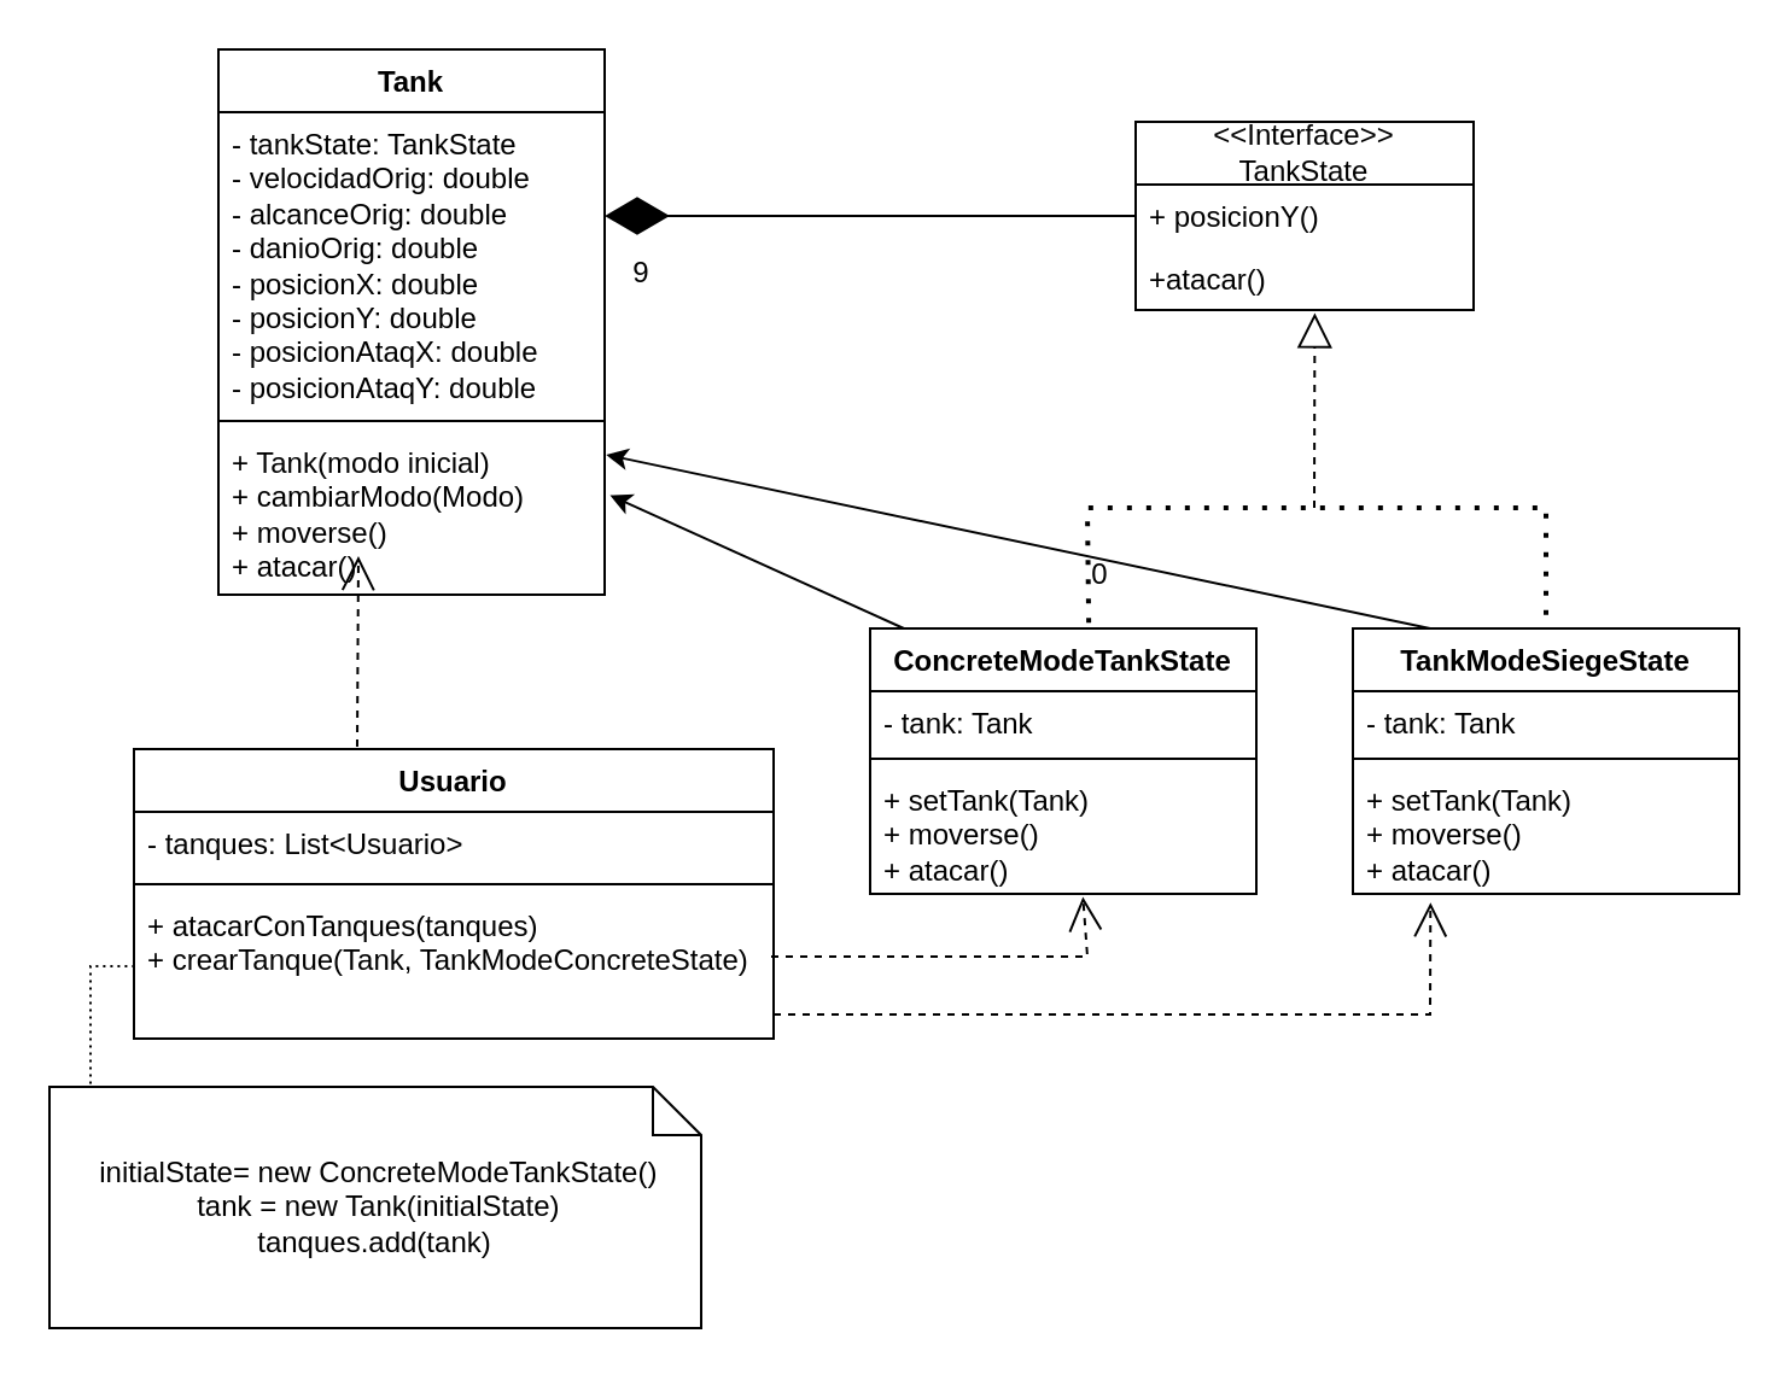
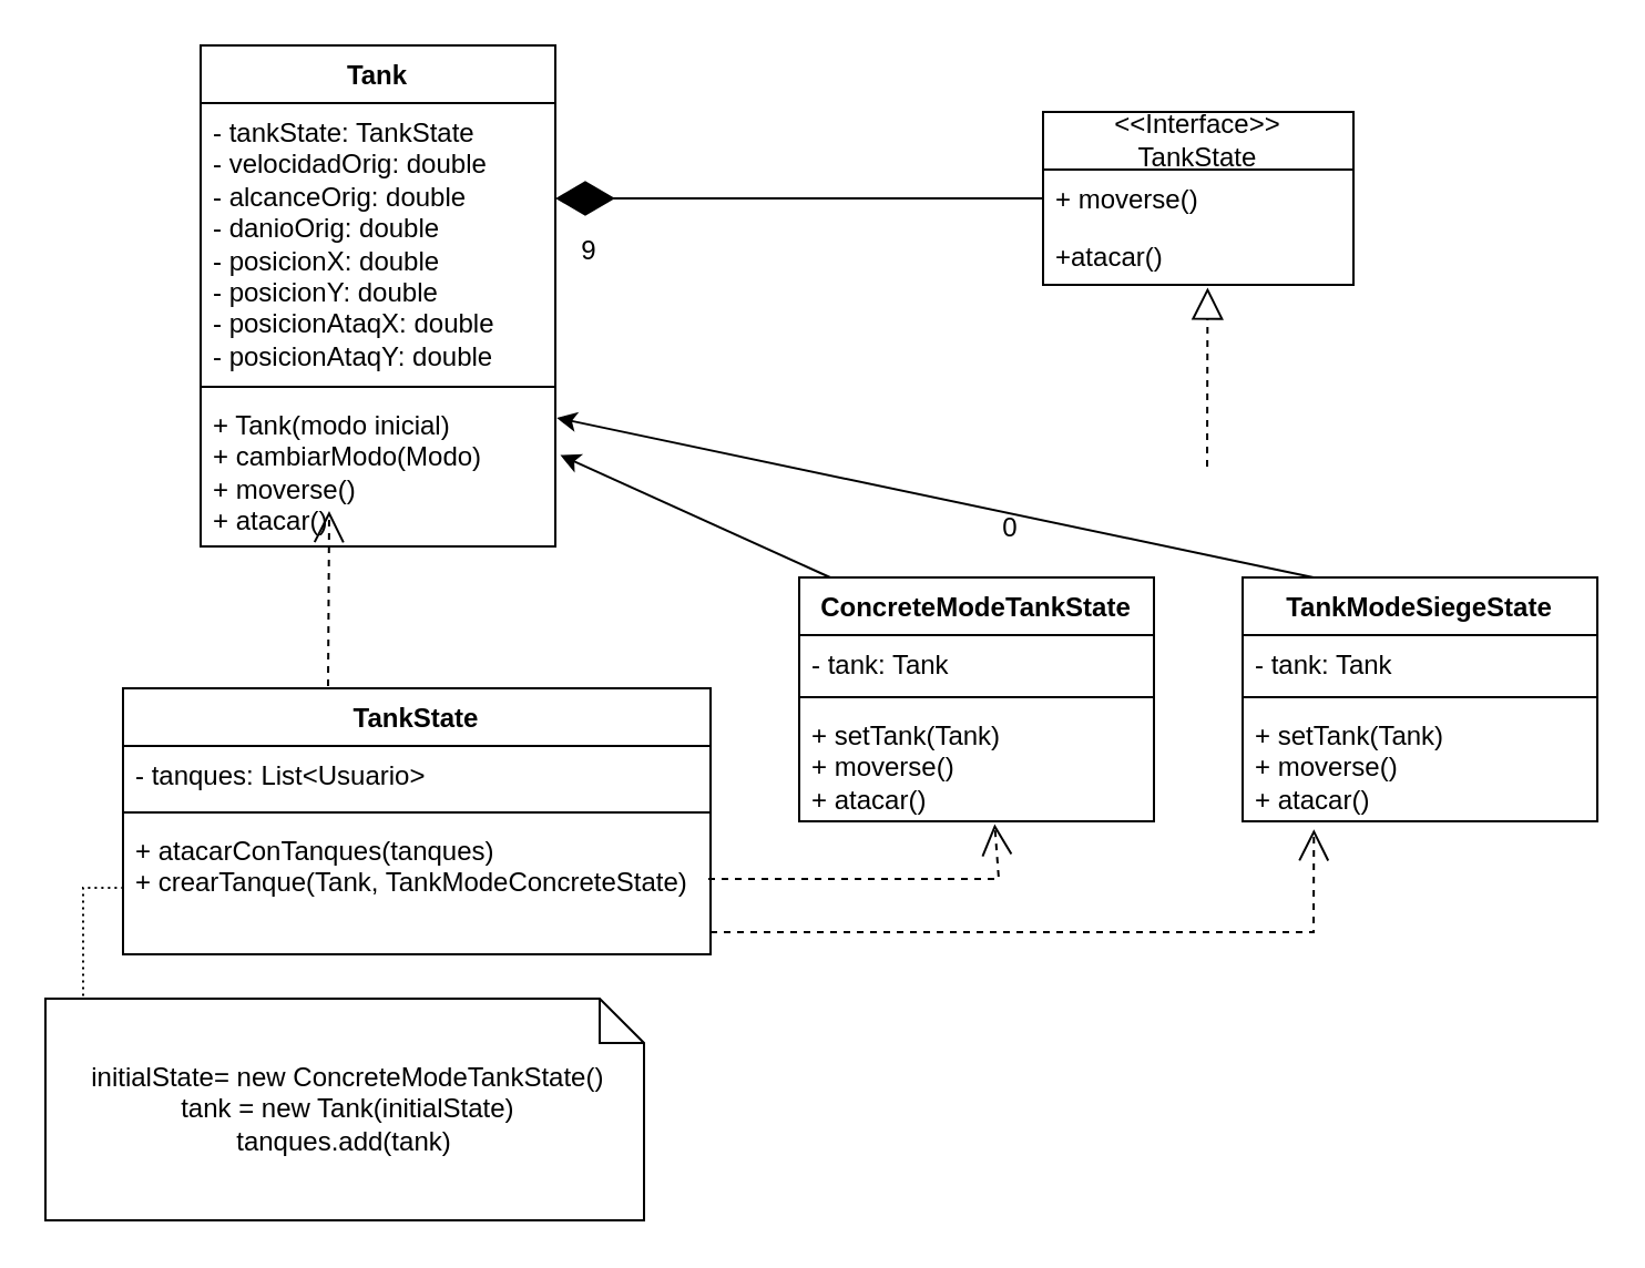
  <mxCell id="0" />
  <mxCell id="1" parent="0" />
  <mxCell id="2" value="Tank" style="swimlane;fontStyle=1;align=center;verticalAlign=top;childLayout=stackLayout;horizontal=1;startSize=26;horizontalStack=0;resizeParent=1;resizeParentMax=0;resizeLast=0;collapsible=1;marginBottom=0;whiteSpace=wrap;html=1;" parent="1" vertex="1"><mxGeometry x="90" y="20" width="160" height="226" as="geometry" /></mxCell>
  <mxCell id="3" value="- tankState: TankState&lt;br&gt;- velocidadOrig: double&lt;br&gt;- alcanceOrig: double&lt;br&gt;- danioOrig: double&lt;br&gt;- posicionX: double&lt;br&gt;- posicionY: double&lt;br&gt;- posicionAtaqX: double&lt;br&gt;- posicionAtaqY: double" style="text;strokeColor=none;fillColor=none;align=left;verticalAlign=top;spacingLeft=4;spacingRight=4;overflow=hidden;rotatable=0;points=[[0,0.5],[1,0.5]];portConstraint=eastwest;whiteSpace=wrap;html=1;" parent="2" vertex="1"><mxGeometry y="26" width="160" height="124" as="geometry" /></mxCell>
  <mxCell id="4" value="" style="line;strokeWidth=1;fillColor=none;align=left;verticalAlign=middle;spacingTop=-1;spacingLeft=3;spacingRight=3;rotatable=0;labelPosition=right;points=[];portConstraint=eastwest;strokeColor=inherit;" parent="2" vertex="1"><mxGeometry y="150" width="160" height="8" as="geometry" /></mxCell>
  <mxCell id="5" value="+ Tank(modo inicial)&lt;br&gt;+ cambiarModo(Modo)&lt;br&gt;+ moverse()&lt;br&gt;+ atacar()" style="text;strokeColor=none;fillColor=none;align=left;verticalAlign=top;spacingLeft=4;spacingRight=4;overflow=hidden;rotatable=0;points=[[0,0.5],[1,0.5]];portConstraint=eastwest;whiteSpace=wrap;html=1;" parent="2" vertex="1"><mxGeometry y="158" width="160" height="68" as="geometry" /></mxCell>
  <mxCell id="6" value="&amp;lt;&amp;lt;Interface&amp;gt;&amp;gt;&lt;br&gt;TankState" style="swimlane;fontStyle=0;childLayout=stackLayout;horizontal=1;startSize=26;fillColor=none;horizontalStack=0;resizeParent=1;resizeParentMax=0;resizeLast=0;collapsible=1;marginBottom=0;whiteSpace=wrap;html=1;" parent="1" vertex="1"><mxGeometry x="470" y="50" width="140" height="78" as="geometry" /></mxCell>
- <mxCell id="7" value="+ posicionY()" style="text;strokeColor=none;fillColor=none;align=left;verticalAlign=top;spacingLeft=4;spacingRight=4;overflow=hidden;rotatable=0;points=[[0,0.5],[1,0.5]];portConstraint=eastwest;whiteSpace=wrap;html=1;" parent="6" vertex="1"><mxGeometry y="26" width="140" height="26" as="geometry" /></mxCell>
+ <mxCell id="7" value="+ moverse()" style="text;strokeColor=none;fillColor=none;align=left;verticalAlign=top;spacingLeft=4;spacingRight=4;overflow=hidden;rotatable=0;points=[[0,0.5],[1,0.5]];portConstraint=eastwest;whiteSpace=wrap;html=1;" parent="6" vertex="1"><mxGeometry y="26" width="140" height="26" as="geometry" /></mxCell>
  <mxCell id="8" value="+atacar()" style="text;strokeColor=none;fillColor=none;align=left;verticalAlign=top;spacingLeft=4;spacingRight=4;overflow=hidden;rotatable=0;points=[[0,0.5],[1,0.5]];portConstraint=eastwest;whiteSpace=wrap;html=1;" parent="6" vertex="1"><mxGeometry y="52" width="140" height="26" as="geometry" /></mxCell>
  <mxCell id="9" value="ConcreteModeTankState" style="swimlane;fontStyle=1;align=center;verticalAlign=top;childLayout=stackLayout;horizontal=1;startSize=26;horizontalStack=0;resizeParent=1;resizeParentMax=0;resizeLast=0;collapsible=1;marginBottom=0;whiteSpace=wrap;html=1;" parent="1" vertex="1"><mxGeometry x="360" y="260" width="160" height="110" as="geometry" /></mxCell>
  <mxCell id="10" value="- tank: Tank" style="text;strokeColor=none;fillColor=none;align=left;verticalAlign=top;spacingLeft=4;spacingRight=4;overflow=hidden;rotatable=0;points=[[0,0.5],[1,0.5]];portConstraint=eastwest;whiteSpace=wrap;html=1;" parent="9" vertex="1"><mxGeometry y="26" width="160" height="24" as="geometry" /></mxCell>
  <mxCell id="11" value="" style="line;strokeWidth=1;fillColor=none;align=left;verticalAlign=middle;spacingTop=-1;spacingLeft=3;spacingRight=3;rotatable=0;labelPosition=right;points=[];portConstraint=eastwest;strokeColor=inherit;" parent="9" vertex="1"><mxGeometry y="50" width="160" height="8" as="geometry" /></mxCell>
  <mxCell id="12" value="+ setTank(Tank)&lt;br&gt;+ moverse()&lt;br&gt;+ atacar()" style="text;strokeColor=none;fillColor=none;align=left;verticalAlign=top;spacingLeft=4;spacingRight=4;overflow=hidden;rotatable=0;points=[[0,0.5],[1,0.5]];portConstraint=eastwest;whiteSpace=wrap;html=1;" parent="9" vertex="1"><mxGeometry y="58" width="160" height="52" as="geometry" /></mxCell>
  <mxCell id="13" value="TankModeSiegeState" style="swimlane;fontStyle=1;align=center;verticalAlign=top;childLayout=stackLayout;horizontal=1;startSize=26;horizontalStack=0;resizeParent=1;resizeParentMax=0;resizeLast=0;collapsible=1;marginBottom=0;whiteSpace=wrap;html=1;" parent="1" vertex="1"><mxGeometry x="560" y="260" width="160" height="110" as="geometry" /></mxCell>
  <mxCell id="14" value="- tank: Tank" style="text;strokeColor=none;fillColor=none;align=left;verticalAlign=top;spacingLeft=4;spacingRight=4;overflow=hidden;rotatable=0;points=[[0,0.5],[1,0.5]];portConstraint=eastwest;whiteSpace=wrap;html=1;" parent="13" vertex="1"><mxGeometry y="26" width="160" height="24" as="geometry" /></mxCell>
  <mxCell id="15" value="" style="line;strokeWidth=1;fillColor=none;align=left;verticalAlign=middle;spacingTop=-1;spacingLeft=3;spacingRight=3;rotatable=0;labelPosition=right;points=[];portConstraint=eastwest;strokeColor=inherit;" parent="13" vertex="1"><mxGeometry y="50" width="160" height="8" as="geometry" /></mxCell>
  <mxCell id="16" value="+ setTank(Tank)&lt;br&gt;+ moverse()&lt;br&gt;+ atacar()" style="text;strokeColor=none;fillColor=none;align=left;verticalAlign=top;spacingLeft=4;spacingRight=4;overflow=hidden;rotatable=0;points=[[0,0.5],[1,0.5]];portConstraint=eastwest;whiteSpace=wrap;html=1;" parent="13" vertex="1"><mxGeometry y="58" width="160" height="52" as="geometry" /></mxCell>
- <mxCell id="17" value="Usuario" style="swimlane;fontStyle=1;align=center;verticalAlign=top;childLayout=stackLayout;horizontal=1;startSize=26;horizontalStack=0;resizeParent=1;resizeParentMax=0;resizeLast=0;collapsible=1;marginBottom=0;whiteSpace=wrap;html=1;" parent="1" vertex="1"><mxGeometry x="55" y="310" width="265" height="120" as="geometry" /></mxCell>
+ <mxCell id="17" value="TankState" style="swimlane;fontStyle=1;align=center;verticalAlign=top;childLayout=stackLayout;horizontal=1;startSize=26;horizontalStack=0;resizeParent=1;resizeParentMax=0;resizeLast=0;collapsible=1;marginBottom=0;whiteSpace=wrap;html=1;" parent="1" vertex="1"><mxGeometry x="55" y="310" width="265" height="120" as="geometry" /></mxCell>
  <mxCell id="18" value="- tanques: List&amp;lt;Usuario&amp;gt;" style="text;strokeColor=none;fillColor=none;align=left;verticalAlign=top;spacingLeft=4;spacingRight=4;overflow=hidden;rotatable=0;points=[[0,0.5],[1,0.5]];portConstraint=eastwest;whiteSpace=wrap;html=1;" parent="17" vertex="1"><mxGeometry y="26" width="265" height="26" as="geometry" /></mxCell>
  <mxCell id="19" value="" style="line;strokeWidth=1;fillColor=none;align=left;verticalAlign=middle;spacingTop=-1;spacingLeft=3;spacingRight=3;rotatable=0;labelPosition=right;points=[];portConstraint=eastwest;strokeColor=inherit;" parent="17" vertex="1"><mxGeometry y="52" width="265" height="8" as="geometry" /></mxCell>
  <mxCell id="20" value="+ atacarConTanques(tanques)&lt;br&gt;+ crearTanque(Tank, TankModeConcreteState)&lt;br&gt;" style="text;strokeColor=none;fillColor=none;align=left;verticalAlign=top;spacingLeft=4;spacingRight=4;overflow=hidden;rotatable=0;points=[[0,0.5],[1,0.5]];portConstraint=eastwest;whiteSpace=wrap;html=1;" parent="17" vertex="1"><mxGeometry y="60" width="265" height="60" as="geometry" /></mxCell>
  <mxCell id="21" value="" style="endArrow=open;endSize=12;dashed=1;html=1;rounded=0;exitX=0.349;exitY=-0.008;exitDx=0;exitDy=0;exitPerimeter=0;" parent="1" source="17" edge="1"><mxGeometry width="160" relative="1" as="geometry"><mxPoint x="110" y="260" as="sourcePoint" /><mxPoint x="148" y="230" as="targetPoint" /></mxGeometry></mxCell>
  <mxCell id="22" value="&amp;nbsp;initialState= new ConcreteModeTankState()&lt;br style=&quot;text-align: left;&quot;&gt;&lt;span style=&quot;text-align: left;&quot;&gt;&amp;nbsp;tank = new Tank(initialState)&lt;br&gt;tanques.add(tank)&lt;br&gt;&lt;/span&gt;" style="shape=note;size=20;whiteSpace=wrap;html=1;" parent="1" vertex="1"><mxGeometry x="20" y="450" width="270" height="100" as="geometry" /></mxCell>
  <mxCell id="23" value="" style="endArrow=none;html=1;rounded=0;dashed=1;dashPattern=1 2;exitX=0.063;exitY=-0.012;exitDx=0;exitDy=0;exitPerimeter=0;entryX=0;entryY=0.5;entryDx=0;entryDy=0;" parent="1" source="22" target="20" edge="1"><mxGeometry relative="1" as="geometry"><mxPoint x="70" y="440" as="sourcePoint" /><mxPoint x="37" y="400" as="targetPoint" /><Array as="points"><mxPoint x="37" y="400" /></Array></mxGeometry></mxCell>
  <mxCell id="24" value="" style="resizable=0;html=1;whiteSpace=wrap;align=right;verticalAlign=bottom;" parent="23" connectable="0" vertex="1"><mxGeometry x="1" relative="1" as="geometry" /></mxCell>
  <mxCell id="25" value="" style="endArrow=block;dashed=1;endFill=0;endSize=12;html=1;rounded=0;entryX=0.53;entryY=1.046;entryDx=0;entryDy=0;entryPerimeter=0;" parent="1" target="8" edge="1"><mxGeometry width="160" relative="1" as="geometry"><mxPoint x="544" y="210" as="sourcePoint" /><mxPoint x="560" y="140" as="targetPoint" /></mxGeometry></mxCell>
- <mxCell id="26" value="" style="endArrow=none;dashed=1;html=1;dashPattern=1 3;strokeWidth=2;rounded=0;entryX=0.5;entryY=0;entryDx=0;entryDy=0;exitX=0.566;exitY=-0.022;exitDx=0;exitDy=0;exitPerimeter=0;" parent="1" source="9" target="13" edge="1"><mxGeometry width="50" height="50" relative="1" as="geometry"><mxPoint x="400" y="210" as="sourcePoint" /><mxPoint x="683" y="210" as="targetPoint" /><Array as="points"><mxPoint x="450" y="210" /><mxPoint x="640" y="210" /></Array></mxGeometry></mxCell>
  <mxCell id="27" value="" style="endArrow=classic;html=1;rounded=0;entryX=1.014;entryY=0.394;entryDx=0;entryDy=0;entryPerimeter=0;" parent="1" target="5" edge="1"><mxGeometry width="50" height="50" relative="1" as="geometry"><mxPoint x="374" y="260" as="sourcePoint" /><mxPoint x="424" y="210" as="targetPoint" /></mxGeometry></mxCell>
  <mxCell id="28" value="" style="endArrow=classic;html=1;rounded=0;entryX=1.004;entryY=0.147;entryDx=0;entryDy=0;entryPerimeter=0;" parent="1" target="5" edge="1"><mxGeometry width="50" height="50" relative="1" as="geometry"><mxPoint x="592" y="260" as="sourcePoint" /><mxPoint x="470" y="185" as="targetPoint" /></mxGeometry></mxCell>
  <mxCell id="29" value="" style="endArrow=diamondThin;endFill=1;endSize=24;html=1;rounded=0;exitX=0;exitY=0.5;exitDx=0;exitDy=0;" parent="1" source="7" edge="1"><mxGeometry width="160" relative="1" as="geometry"><mxPoint x="260" y="90" as="sourcePoint" /><mxPoint x="250" y="89" as="targetPoint" /></mxGeometry></mxCell>
  <mxCell id="30" value="9" style="text;html=1;align=center;verticalAlign=middle;resizable=0;points=[];autosize=1;strokeColor=none;fillColor=none;" parent="1" vertex="1"><mxGeometry x="250" y="98" width="30" height="30" as="geometry" /></mxCell>
  <mxCell id="31" value="0" style="text;html=1;align=center;verticalAlign=middle;resizable=0;points=[];autosize=1;strokeColor=none;fillColor=none;" parent="1" vertex="1"><mxGeometry x="440" y="223" width="30" height="30" as="geometry" /></mxCell>
  <mxCell id="32" value="" style="endArrow=open;endSize=12;dashed=1;html=1;rounded=0;entryX=0.201;entryY=1.069;entryDx=0;entryDy=0;entryPerimeter=0;" parent="1" target="16" edge="1"><mxGeometry width="160" relative="1" as="geometry"><mxPoint x="320" y="420" as="sourcePoint" /><mxPoint x="654.8" y="420" as="targetPoint" /><Array as="points"><mxPoint x="592" y="420" /></Array></mxGeometry></mxCell>
  <mxCell id="33" value="" style="endArrow=open;endSize=12;dashed=1;html=1;rounded=0;entryX=0.551;entryY=1.023;entryDx=0;entryDy=0;entryPerimeter=0;" parent="1" target="12" edge="1"><mxGeometry width="160" relative="1" as="geometry"><mxPoint x="319" y="396" as="sourcePoint" /><mxPoint x="591" y="350" as="targetPoint" /><Array as="points"><mxPoint x="450" y="396" /></Array></mxGeometry></mxCell>
